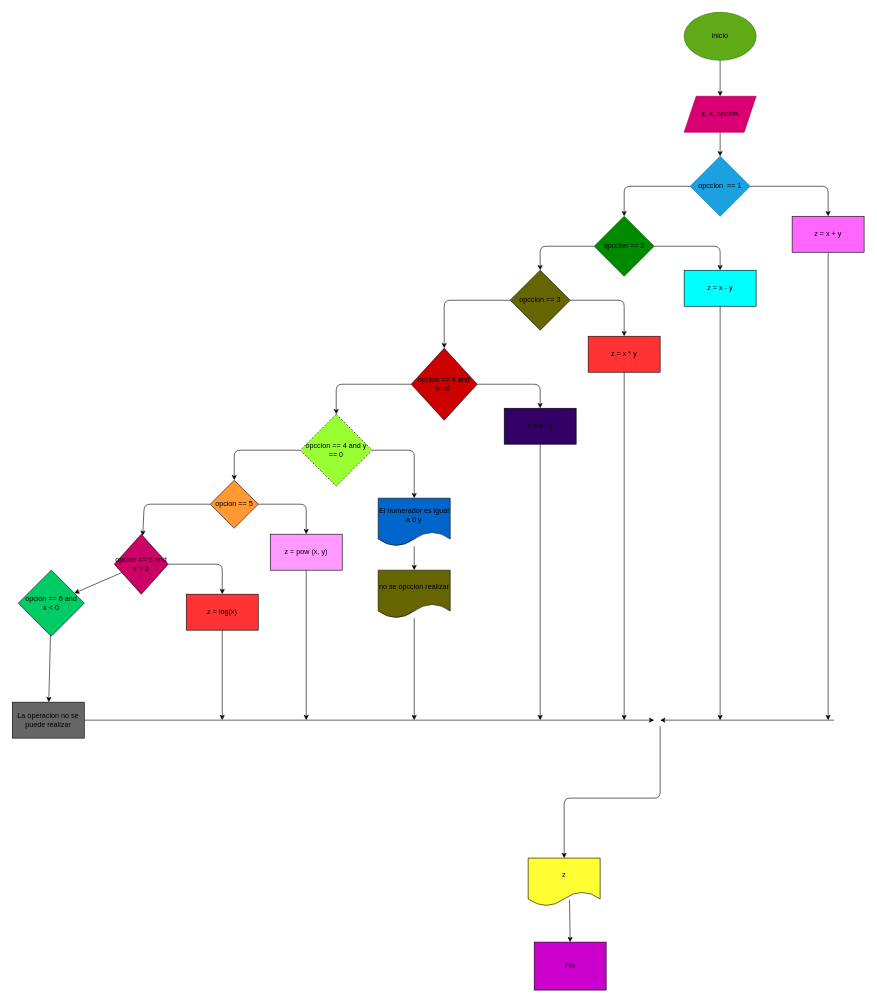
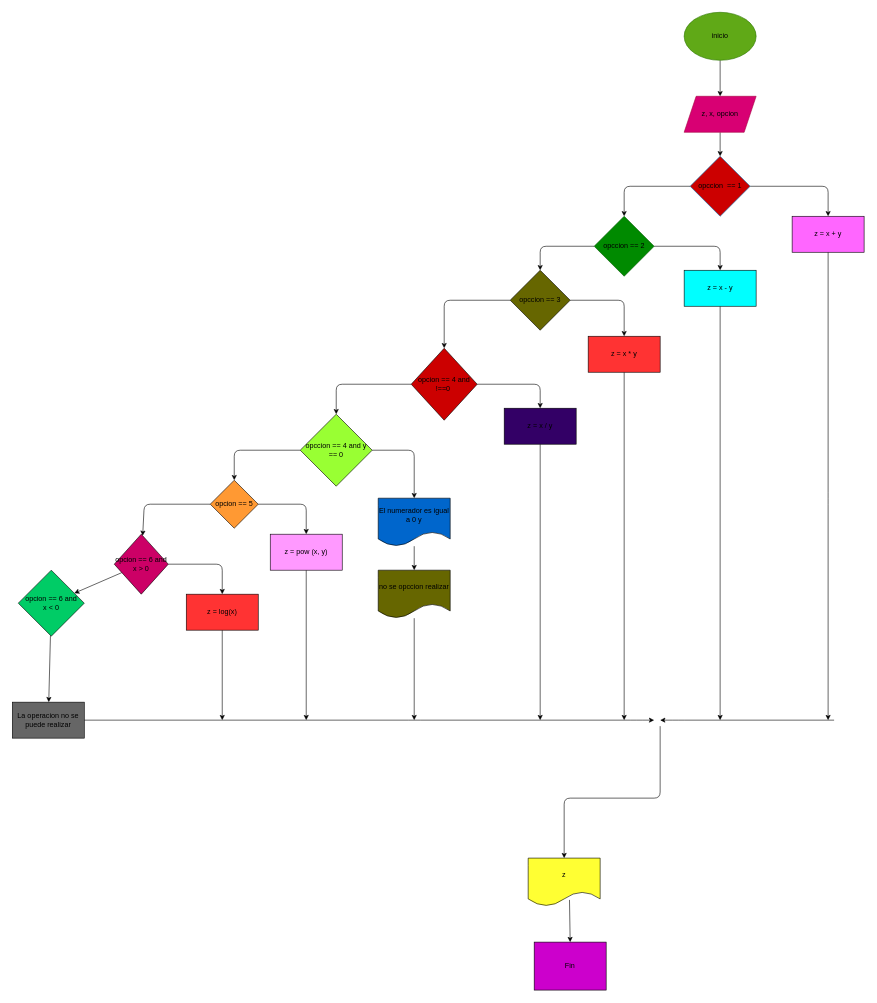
  <mxCell id="0" />
  <mxCell id="1" parent="0" />
  <mxCell id="2" value="" style="edgeStyle=none;html=1;" parent="1" source="3" target="8" edge="1"><mxGeometry relative="1" as="geometry" /></mxCell>
  <mxCell id="3" value="&lt;font color=&quot;#000000&quot;&gt;inicio&lt;/font&gt;" style="ellipse;whiteSpace=wrap;html=1;fillColor=#60a917;fontColor=#ffffff;strokeColor=#2D7600;" parent="1" vertex="1"><mxGeometry x="1140" y="20" width="120" height="80" as="geometry" /></mxCell>
  <mxCell id="4" value="" style="edgeStyle=none;html=1;" parent="1" source="6" target="10" edge="1"><mxGeometry relative="1" as="geometry"><Array as="points"><mxPoint x="1380" y="310" /></Array></mxGeometry></mxCell>
  <mxCell id="5" value="" style="edgeStyle=none;html=1;" parent="1" source="6" target="13" edge="1"><mxGeometry relative="1" as="geometry"><Array as="points"><mxPoint x="1040" y="310" /></Array></mxGeometry></mxCell>
- <mxCell id="6" value="&lt;font color=&quot;#000000&quot;&gt;opccion&amp;nbsp; == 1&lt;/font&gt;" style="rhombus;whiteSpace=wrap;html=1;fillColor=#1ba1e2;fontColor=#ffffff;strokeColor=#006EAF;" parent="1" vertex="1"><mxGeometry x="1150" y="260" width="100" height="100" as="geometry" /></mxCell>
+ <mxCell id="6" value="&lt;font color=&quot;#000000&quot;&gt;opccion&amp;nbsp; == 1&lt;/font&gt;" style="rhombus;whiteSpace=wrap;html=1;fillColor=#cc0000;fontColor=#ffffff;strokeColor=#006EAF;" parent="1" vertex="1"><mxGeometry x="1150" y="260" width="100" height="100" as="geometry" /></mxCell>
  <mxCell id="7" style="edgeStyle=none;html=1;entryX=0.5;entryY=0;entryDx=0;entryDy=0;" parent="1" source="8" target="6" edge="1"><mxGeometry relative="1" as="geometry" /></mxCell>
  <mxCell id="8" value="&lt;font color=&quot;#000000&quot;&gt;z, x, opcion&lt;/font&gt;" style="shape=parallelogram;perimeter=parallelogramPerimeter;whiteSpace=wrap;html=1;fixedSize=1;fillColor=#d80073;fontColor=#ffffff;strokeColor=#A50040;" parent="1" vertex="1"><mxGeometry x="1140" y="160" width="120" height="60" as="geometry" /></mxCell>
  <mxCell id="9" style="edgeStyle=none;html=1;" parent="1" source="10" edge="1"><mxGeometry relative="1" as="geometry"><mxPoint x="1380" y="1200" as="targetPoint" /><Array as="points"><mxPoint x="1380" y="830" /></Array></mxGeometry></mxCell>
  <mxCell id="10" value="&lt;font color=&quot;#000000&quot;&gt;z = x + y&lt;/font&gt;" style="whiteSpace=wrap;html=1;fillColor=#FF66FF;" parent="1" vertex="1"><mxGeometry x="1320" y="360" width="120" height="60" as="geometry" /></mxCell>
  <mxCell id="11" value="" style="edgeStyle=none;html=1;" parent="1" source="13" target="15" edge="1"><mxGeometry relative="1" as="geometry"><Array as="points"><mxPoint x="1200" y="410" /></Array></mxGeometry></mxCell>
  <mxCell id="12" value="" style="edgeStyle=none;html=1;" parent="1" source="13" target="18" edge="1"><mxGeometry relative="1" as="geometry"><Array as="points"><mxPoint x="900" y="410" /></Array></mxGeometry></mxCell>
  <mxCell id="13" value="&lt;font color=&quot;#000000&quot;&gt;opccion == 2&lt;/font&gt;" style="rhombus;whiteSpace=wrap;html=1;fillColor=#008a00;fontColor=#ffffff;strokeColor=#005700;" parent="1" vertex="1"><mxGeometry x="990" y="360" width="100" height="100" as="geometry" /></mxCell>
  <mxCell id="14" style="edgeStyle=none;html=1;" parent="1" source="15" edge="1"><mxGeometry relative="1" as="geometry"><mxPoint x="1200" y="1200" as="targetPoint" /></mxGeometry></mxCell>
  <mxCell id="15" value="&lt;font color=&quot;#000000&quot;&gt;z = x - y&lt;/font&gt;" style="whiteSpace=wrap;html=1;fillColor=#00FFFF;" parent="1" vertex="1"><mxGeometry x="1140" y="450" width="120" height="60" as="geometry" /></mxCell>
  <mxCell id="16" value="" style="edgeStyle=none;html=1;" parent="1" source="18" edge="1"><mxGeometry relative="1" as="geometry"><mxPoint x="1040" y="560" as="targetPoint" /><Array as="points"><mxPoint x="1040" y="500" /></Array></mxGeometry></mxCell>
  <mxCell id="17" value="" style="edgeStyle=none;html=1;" parent="1" source="18" target="23" edge="1"><mxGeometry relative="1" as="geometry"><Array as="points"><mxPoint x="740" y="500" /></Array></mxGeometry></mxCell>
  <mxCell id="18" value="&lt;font color=&quot;#000000&quot;&gt;opccion == 3&lt;/font&gt;" style="rhombus;whiteSpace=wrap;html=1;fillColor=#666600;" parent="1" vertex="1"><mxGeometry x="850" y="450" width="100" height="100" as="geometry" /></mxCell>
  <mxCell id="19" style="edgeStyle=none;html=1;" parent="1" source="20" edge="1"><mxGeometry relative="1" as="geometry"><mxPoint x="1040" y="1200" as="targetPoint" /></mxGeometry></mxCell>
  <mxCell id="20" value="&lt;font color=&quot;#000000&quot;&gt;z = x * y&lt;/font&gt;" style="whiteSpace=wrap;html=1;fillColor=#FF3333;" parent="1" vertex="1"><mxGeometry x="980" y="560" width="120" height="60" as="geometry" /></mxCell>
  <mxCell id="21" value="" style="edgeStyle=none;html=1;" parent="1" source="23" target="25" edge="1"><mxGeometry relative="1" as="geometry"><Array as="points"><mxPoint x="900" y="640" /></Array></mxGeometry></mxCell>
  <mxCell id="22" value="" style="edgeStyle=none;html=1;" parent="1" source="23" target="28" edge="1"><mxGeometry relative="1" as="geometry"><Array as="points"><mxPoint x="560" y="640" /></Array></mxGeometry></mxCell>
  <mxCell id="23" value="&lt;font color=&quot;#000000&quot;&gt;opcion == 4 and !==0&amp;nbsp;&lt;/font&gt;" style="rhombus;whiteSpace=wrap;html=1;fillColor=#CC0000;" parent="1" vertex="1"><mxGeometry x="685" y="580" width="110" height="120" as="geometry" /></mxCell>
  <mxCell id="24" style="edgeStyle=none;html=1;" parent="1" source="25" edge="1"><mxGeometry relative="1" as="geometry"><mxPoint x="900" y="1200" as="targetPoint" /></mxGeometry></mxCell>
  <mxCell id="25" value="&lt;font color=&quot;#000000&quot;&gt;z = x / y&lt;/font&gt;" style="whiteSpace=wrap;html=1;fillColor=#330066;" parent="1" vertex="1"><mxGeometry x="840" y="680" width="120" height="60" as="geometry" /></mxCell>
  <mxCell id="26" value="" style="edgeStyle=none;html=1;entryX=0.5;entryY=0;entryDx=0;entryDy=0;" parent="1" source="28" target="31" edge="1"><mxGeometry relative="1" as="geometry"><mxPoint x="418.571" y="828.571" as="targetPoint" /><Array as="points"><mxPoint x="390" y="750" /></Array></mxGeometry></mxCell>
  <mxCell id="27" value="" style="edgeStyle=none;html=1;" parent="1" source="28" target="33" edge="1"><mxGeometry relative="1" as="geometry"><Array as="points"><mxPoint x="690" y="750" /></Array></mxGeometry></mxCell>
- <mxCell id="28" value="&lt;font color=&quot;#000000&quot;&gt;opccion == 4 and y == 0&lt;/font&gt;" style="rhombus;whiteSpace=wrap;html=1;fillColor=#99FF33;dashed=1;" parent="1" vertex="1"><mxGeometry x="500" y="690" width="120" height="120" as="geometry" /></mxCell>
+ <mxCell id="28" value="&lt;font color=&quot;#000000&quot;&gt;opccion == 4 and y == 0&lt;/font&gt;" style="rhombus;whiteSpace=wrap;html=1;fillColor=#99FF33;" parent="1" vertex="1"><mxGeometry x="500" y="690" width="120" height="120" as="geometry" /></mxCell>
  <mxCell id="29" value="" style="edgeStyle=none;html=1;" parent="1" source="31" target="37" edge="1"><mxGeometry relative="1" as="geometry"><Array as="points"><mxPoint x="510" y="840" /></Array></mxGeometry></mxCell>
  <mxCell id="30" value="" style="edgeStyle=none;html=1;" parent="1" source="31" target="40" edge="1"><mxGeometry relative="1" as="geometry"><Array as="points"><mxPoint x="240" y="840" /></Array></mxGeometry></mxCell>
  <mxCell id="31" value="&lt;font color=&quot;#000000&quot;&gt;opcion == 5&lt;/font&gt;" style="rhombus;whiteSpace=wrap;html=1;fillColor=#FF9933;" parent="1" vertex="1"><mxGeometry x="350" y="800" width="80" height="80" as="geometry" /></mxCell>
  <mxCell id="32" value="" style="edgeStyle=none;html=1;" parent="1" source="33" target="35" edge="1"><mxGeometry relative="1" as="geometry" /></mxCell>
  <mxCell id="33" value="&lt;font color=&quot;#000000&quot;&gt;El numerador es igual a 0 y&lt;/font&gt;" style="shape=document;whiteSpace=wrap;html=1;boundedLbl=1;fillColor=#0066CC;" parent="1" vertex="1"><mxGeometry x="630" y="830" width="120" height="80" as="geometry" /></mxCell>
  <mxCell id="34" style="edgeStyle=none;html=1;" parent="1" source="35" edge="1"><mxGeometry relative="1" as="geometry"><mxPoint x="690" y="1200" as="targetPoint" /></mxGeometry></mxCell>
  <mxCell id="35" value="&lt;font color=&quot;#000000&quot;&gt;no se opccion realizar&lt;/font&gt;" style="shape=document;whiteSpace=wrap;html=1;boundedLbl=1;fillColor=#666600;" parent="1" vertex="1"><mxGeometry x="630" y="950" width="120" height="80" as="geometry" /></mxCell>
  <mxCell id="36" style="edgeStyle=none;html=1;" parent="1" source="37" edge="1"><mxGeometry relative="1" as="geometry"><mxPoint x="510" y="1200" as="targetPoint" /></mxGeometry></mxCell>
  <mxCell id="37" value="&lt;font color=&quot;#000000&quot;&gt;z = pow (x, y)&lt;/font&gt;" style="whiteSpace=wrap;html=1;fillColor=#FF99FF;" parent="1" vertex="1"><mxGeometry x="450" y="890" width="120" height="60" as="geometry" /></mxCell>
  <mxCell id="38" value="" style="edgeStyle=none;html=1;" parent="1" source="40" target="42" edge="1"><mxGeometry relative="1" as="geometry"><Array as="points"><mxPoint x="370" y="940" /></Array></mxGeometry></mxCell>
  <mxCell id="39" value="" style="edgeStyle=none;html=1;" parent="1" source="40" target="44" edge="1"><mxGeometry relative="1" as="geometry" /></mxCell>
  <mxCell id="40" value="&lt;font color=&quot;#000000&quot;&gt;opcion == 6 and x &amp;gt; 0&lt;/font&gt;" style="rhombus;whiteSpace=wrap;html=1;fillColor=#CC0066;" parent="1" vertex="1"><mxGeometry x="190" y="890" width="90" height="100" as="geometry" /></mxCell>
  <mxCell id="41" style="edgeStyle=none;html=1;" parent="1" source="42" edge="1"><mxGeometry relative="1" as="geometry"><mxPoint x="370" y="1200" as="targetPoint" /></mxGeometry></mxCell>
  <mxCell id="42" value="&lt;font color=&quot;#000000&quot;&gt;z = log(x)&lt;/font&gt;" style="whiteSpace=wrap;html=1;fillColor=#FF3333;" parent="1" vertex="1"><mxGeometry x="310" y="990" width="120" height="60" as="geometry" /></mxCell>
  <mxCell id="43" value="" style="edgeStyle=none;html=1;" parent="1" source="44" target="46" edge="1"><mxGeometry relative="1" as="geometry" /></mxCell>
  <mxCell id="44" value="&lt;font color=&quot;#000000&quot;&gt;opcion == 6 and &lt;br&gt;x &amp;lt; 0&lt;/font&gt;" style="rhombus;whiteSpace=wrap;html=1;fillColor=#00CC66;" parent="1" vertex="1"><mxGeometry x="30" y="950" width="110" height="110" as="geometry" /></mxCell>
  <mxCell id="45" style="edgeStyle=none;html=1;" parent="1" source="46" edge="1"><mxGeometry relative="1" as="geometry"><mxPoint x="1090" y="1200" as="targetPoint" /><Array as="points"><mxPoint x="690" y="1200" /><mxPoint x="1060" y="1200" /></Array></mxGeometry></mxCell>
  <mxCell id="46" value="&lt;font color=&quot;#000000&quot;&gt;La operacion no se puede realizar&lt;/font&gt;" style="whiteSpace=wrap;html=1;fillColor=#666666;" parent="1" vertex="1"><mxGeometry x="20" y="1170" width="120" height="60" as="geometry" /></mxCell>
  <mxCell id="47" style="edgeStyle=none;html=1;startArrow=none;exitX=0.574;exitY=0.871;exitDx=0;exitDy=0;exitPerimeter=0;entryX=0.5;entryY=0;entryDx=0;entryDy=0;" parent="1" source="49" target="48" edge="1"><mxGeometry relative="1" as="geometry"><mxPoint x="1110" y="1550" as="sourcePoint" /><mxPoint x="940" y="1590" as="targetPoint" /><Array as="points" /></mxGeometry></mxCell>
  <mxCell id="48" value="&lt;font color=&quot;#000000&quot;&gt;Fin&lt;/font&gt;" style="whiteSpace=wrap;html=1;fillColor=#CC00CC;rounded=0;" parent="1" vertex="1"><mxGeometry x="890" y="1570" width="120" height="80" as="geometry" /></mxCell>
  <mxCell id="49" value="&lt;font color=&quot;#000000&quot;&gt;z&lt;/font&gt;" style="shape=document;whiteSpace=wrap;html=1;boundedLbl=1;fillColor=#FFFF33;" parent="1" vertex="1"><mxGeometry x="880" y="1430" width="120" height="80" as="geometry" /></mxCell>
  <mxCell id="50" style="edgeStyle=none;html=1;startArrow=none;" edge="1" parent="1"><mxGeometry relative="1" as="geometry"><mxPoint x="1390" y="1200" as="sourcePoint" /><mxPoint x="1100" y="1200" as="targetPoint" /><Array as="points"><mxPoint x="1130" y="1200" /></Array></mxGeometry></mxCell>
  <mxCell id="51" style="edgeStyle=none;html=1;startArrow=none;entryX=0.5;entryY=0;entryDx=0;entryDy=0;" edge="1" parent="1" target="49"><mxGeometry relative="1" as="geometry"><mxPoint x="1100" y="1210" as="sourcePoint" /><mxPoint x="790" y="1330" as="targetPoint" /><Array as="points"><mxPoint x="1100" y="1330" /><mxPoint x="940" y="1330" /></Array></mxGeometry></mxCell>
